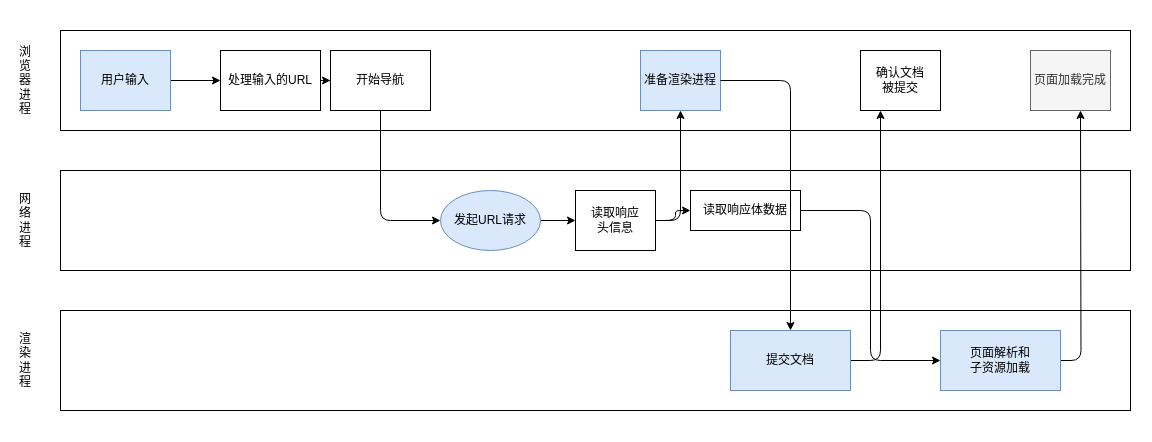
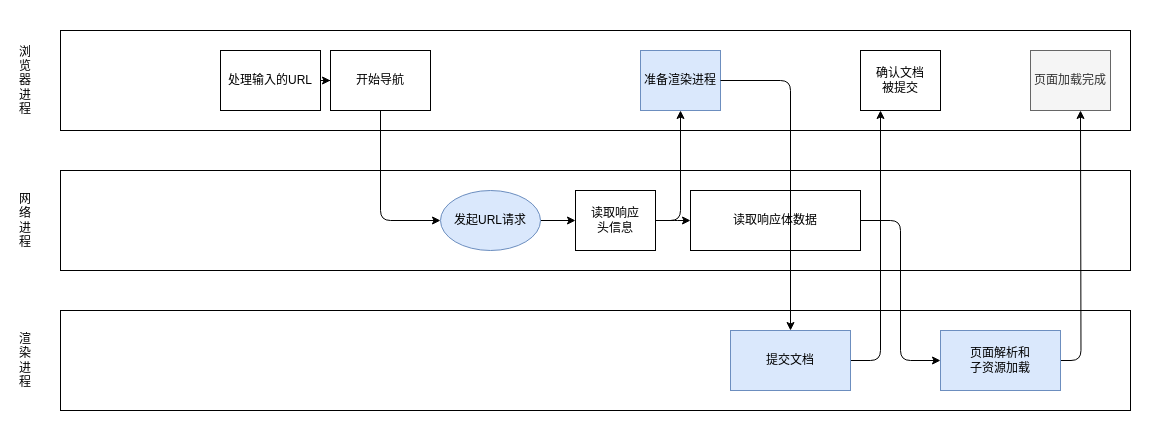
  <mxCell id="0" />
  <mxCell id="1" parent="0" />
  <mxCell id="2" value="浏览器进程" style="text;html=1;strokeColor=none;fillColor=none;align=center;verticalAlign=middle;rounded=0;labelPosition=center;verticalLabelPosition=middle;whiteSpace=wrap;" vertex="1" parent="1"><mxGeometry x="20" y="20" width="10" height="120" as="geometry" /></mxCell>
  <mxCell id="3" value="" style="rounded=0;whiteSpace=wrap;html=1;" vertex="1" parent="1"><mxGeometry x="60" y="30" width="1070" height="100" as="geometry" /></mxCell>
- <mxCell id="4" value="" style="edgeStyle=orthogonalEdgeStyle;rounded=0;orthogonalLoop=1;jettySize=auto;html=1;" edge="1" parent="1" source="5" target="15"><mxGeometry relative="1" as="geometry" /></mxCell>
- <mxCell id="5" value="用户输入" style="rounded=0;whiteSpace=wrap;html=1;fillColor=#dae8fc;strokeColor=#6c8ebf;" vertex="1" parent="1"><mxGeometry x="80" y="50" width="90" height="60" as="geometry" /></mxCell>
  <mxCell id="6" value="网络进程" style="text;html=1;strokeColor=none;fillColor=none;align=center;verticalAlign=middle;rounded=0;labelPosition=center;verticalLabelPosition=middle;whiteSpace=wrap;" vertex="1" parent="1"><mxGeometry x="20" y="160" width="10" height="120" as="geometry" /></mxCell>
  <mxCell id="7" value="" style="rounded=0;whiteSpace=wrap;html=1;" vertex="1" parent="1"><mxGeometry x="60" y="170" width="1070" height="100" as="geometry" /></mxCell>
  <mxCell id="8" value="" style="edgeStyle=orthogonalEdgeStyle;rounded=0;orthogonalLoop=1;jettySize=auto;html=1;" edge="1" parent="1" source="9" target="20"><mxGeometry relative="1" as="geometry" /></mxCell>
  <mxCell id="9" value="发起URL请求" style="ellipse;whiteSpace=wrap;html=1;fillColor=#dae8fc;strokeColor=#6c8ebf;" vertex="1" parent="1"><mxGeometry x="440" y="190" width="100" height="60" as="geometry" /></mxCell>
  <mxCell id="10" value="渲染进程" style="text;html=1;strokeColor=none;fillColor=none;align=center;verticalAlign=middle;rounded=0;labelPosition=center;verticalLabelPosition=middle;whiteSpace=wrap;" vertex="1" parent="1"><mxGeometry x="20" y="300" width="10" height="120" as="geometry" /></mxCell>
  <mxCell id="11" value="" style="rounded=0;whiteSpace=wrap;html=1;" vertex="1" parent="1"><mxGeometry x="60" y="310" width="1070" height="100" as="geometry" /></mxCell>
  <mxCell id="12" value="" style="edgeStyle=orthogonalEdgeStyle;rounded=1;jumpSize=0;orthogonalLoop=1;jettySize=auto;html=1;strokeColor=#000000;" edge="1" parent="1" source="13"><mxGeometry relative="1" as="geometry"><mxPoint x="1080" y="110" as="targetPoint" /></mxGeometry></mxCell>
  <mxCell id="13" value="页面解析和&lt;br&gt;子资源加载" style="rounded=0;whiteSpace=wrap;html=1;fillColor=#dae8fc;strokeColor=#6c8ebf;" vertex="1" parent="1"><mxGeometry x="940" y="330" width="120" height="60" as="geometry" /></mxCell>
  <mxCell id="14" value="" style="edgeStyle=orthogonalEdgeStyle;rounded=0;orthogonalLoop=1;jettySize=auto;html=1;" edge="1" parent="1" source="15" target="17"><mxGeometry relative="1" as="geometry" /></mxCell>
  <mxCell id="15" value="处理输入的URL" style="rounded=0;whiteSpace=wrap;html=1;" vertex="1" parent="1"><mxGeometry x="220" y="50" width="100" height="60" as="geometry" /></mxCell>
  <mxCell id="16" value="" style="edgeStyle=orthogonalEdgeStyle;rounded=1;orthogonalLoop=1;jettySize=auto;html=1;entryX=0;entryY=0.5;entryDx=0;entryDy=0;exitX=0.5;exitY=1;exitDx=0;exitDy=0;" edge="1" parent="1" source="17" target="9"><mxGeometry relative="1" as="geometry" /></mxCell>
  <mxCell id="17" value="开始导航" style="rounded=0;whiteSpace=wrap;html=1;" vertex="1" parent="1"><mxGeometry x="330" y="50" width="100" height="60" as="geometry" /></mxCell>
  <mxCell id="18" value="" style="edgeStyle=orthogonalEdgeStyle;rounded=1;orthogonalLoop=1;jettySize=auto;html=1;exitX=1;exitY=0.5;exitDx=0;exitDy=0;" edge="1" parent="1" source="20" target="21"><mxGeometry relative="1" as="geometry" /></mxCell>
  <mxCell id="19" value="" style="edgeStyle=orthogonalEdgeStyle;rounded=1;jumpSize=0;orthogonalLoop=1;jettySize=auto;html=1;strokeColor=#000000;" edge="1" parent="1" source="20" target="23"><mxGeometry relative="1" as="geometry" /></mxCell>
  <mxCell id="20" value="读取响应&lt;br&gt;头信息" style="whiteSpace=wrap;html=1;rounded=0;" vertex="1" parent="1"><mxGeometry x="575" y="190" width="80" height="60" as="geometry" /></mxCell>
  <mxCell id="21" value="准备渲染进程" style="whiteSpace=wrap;html=1;rounded=0;fillColor=#dae8fc;strokeColor=#6c8ebf;" vertex="1" parent="1"><mxGeometry x="640" y="50" width="80" height="60" as="geometry" /></mxCell>
  <mxCell id="22" value="" style="edgeStyle=orthogonalEdgeStyle;rounded=1;orthogonalLoop=1;jettySize=auto;html=1;entryX=0;entryY=0.5;entryDx=0;entryDy=0;exitX=1;exitY=0.5;exitDx=0;exitDy=0;" edge="1" parent="1" source="23" target="13"><mxGeometry relative="1" as="geometry" /></mxCell>
- <mxCell id="23" value="读取响应体数据" style="whiteSpace=wrap;html=1;rounded=0;" vertex="1" parent="1"><mxGeometry x="690" y="190" width="110" height="40" as="geometry" /></mxCell>
+ <mxCell id="23" value="读取响应体数据" style="whiteSpace=wrap;html=1;rounded=0;" vertex="1" parent="1"><mxGeometry x="690" y="190" width="170" height="60" as="geometry" /></mxCell>
  <mxCell id="24" value="页面加载完成" style="whiteSpace=wrap;html=1;rounded=0;fillColor=#f5f5f5;strokeColor=#666666;fontColor=#333333;" vertex="1" parent="1"><mxGeometry x="1030" y="50" width="80" height="60" as="geometry" /></mxCell>
  <mxCell id="25" value="" style="edgeStyle=orthogonalEdgeStyle;rounded=1;jumpSize=0;orthogonalLoop=1;jettySize=auto;html=1;strokeColor=#000000;entryX=0.25;entryY=1;entryDx=0;entryDy=0;" edge="1" parent="1" source="26" target="28"><mxGeometry relative="1" as="geometry"><Array as="points"><mxPoint x="880" y="360" /></Array></mxGeometry></mxCell>
  <mxCell id="26" value="提交文档" style="rounded=0;whiteSpace=wrap;html=1;fillColor=#dae8fc;strokeColor=#6c8ebf;" vertex="1" parent="1"><mxGeometry x="730" y="330" width="120" height="60" as="geometry" /></mxCell>
  <mxCell id="27" value="" style="edgeStyle=orthogonalEdgeStyle;rounded=1;jumpSize=0;orthogonalLoop=1;jettySize=auto;html=1;entryX=0.5;entryY=0;entryDx=0;entryDy=0;" edge="1" parent="1" source="21" target="26"><mxGeometry relative="1" as="geometry"><mxPoint x="790" y="340" as="targetPoint" /></mxGeometry></mxCell>
  <mxCell id="28" value="确认文档&lt;br&gt;被提交" style="whiteSpace=wrap;html=1;rounded=0;" vertex="1" parent="1"><mxGeometry x="860" y="50" width="80" height="60" as="geometry" /></mxCell>
